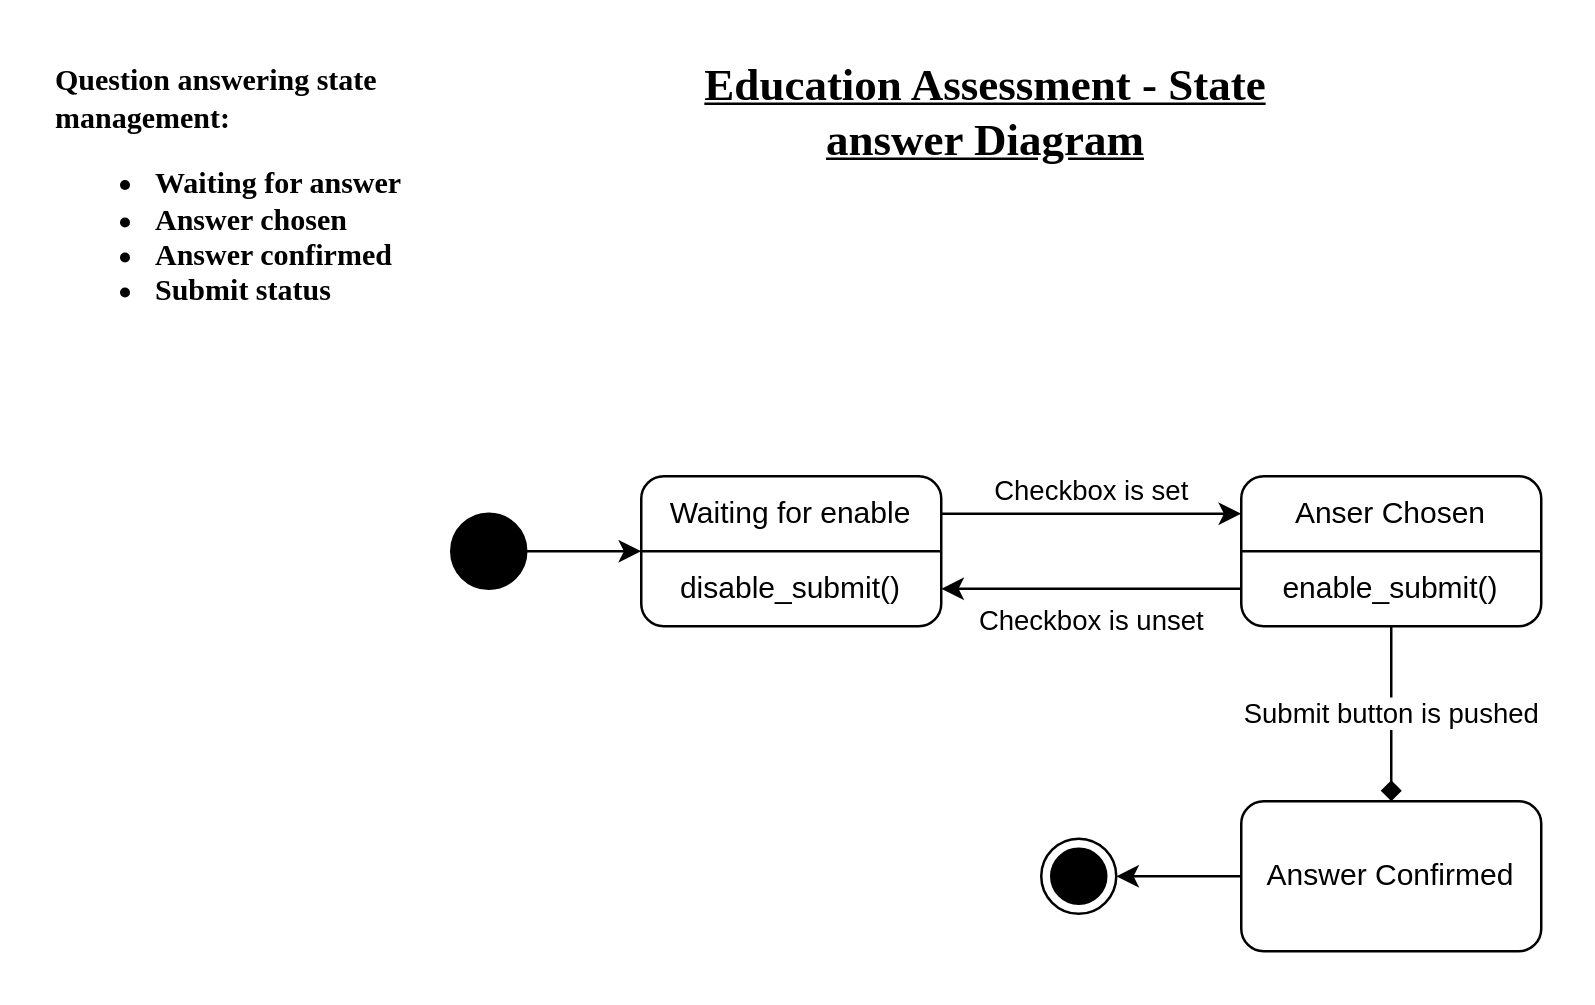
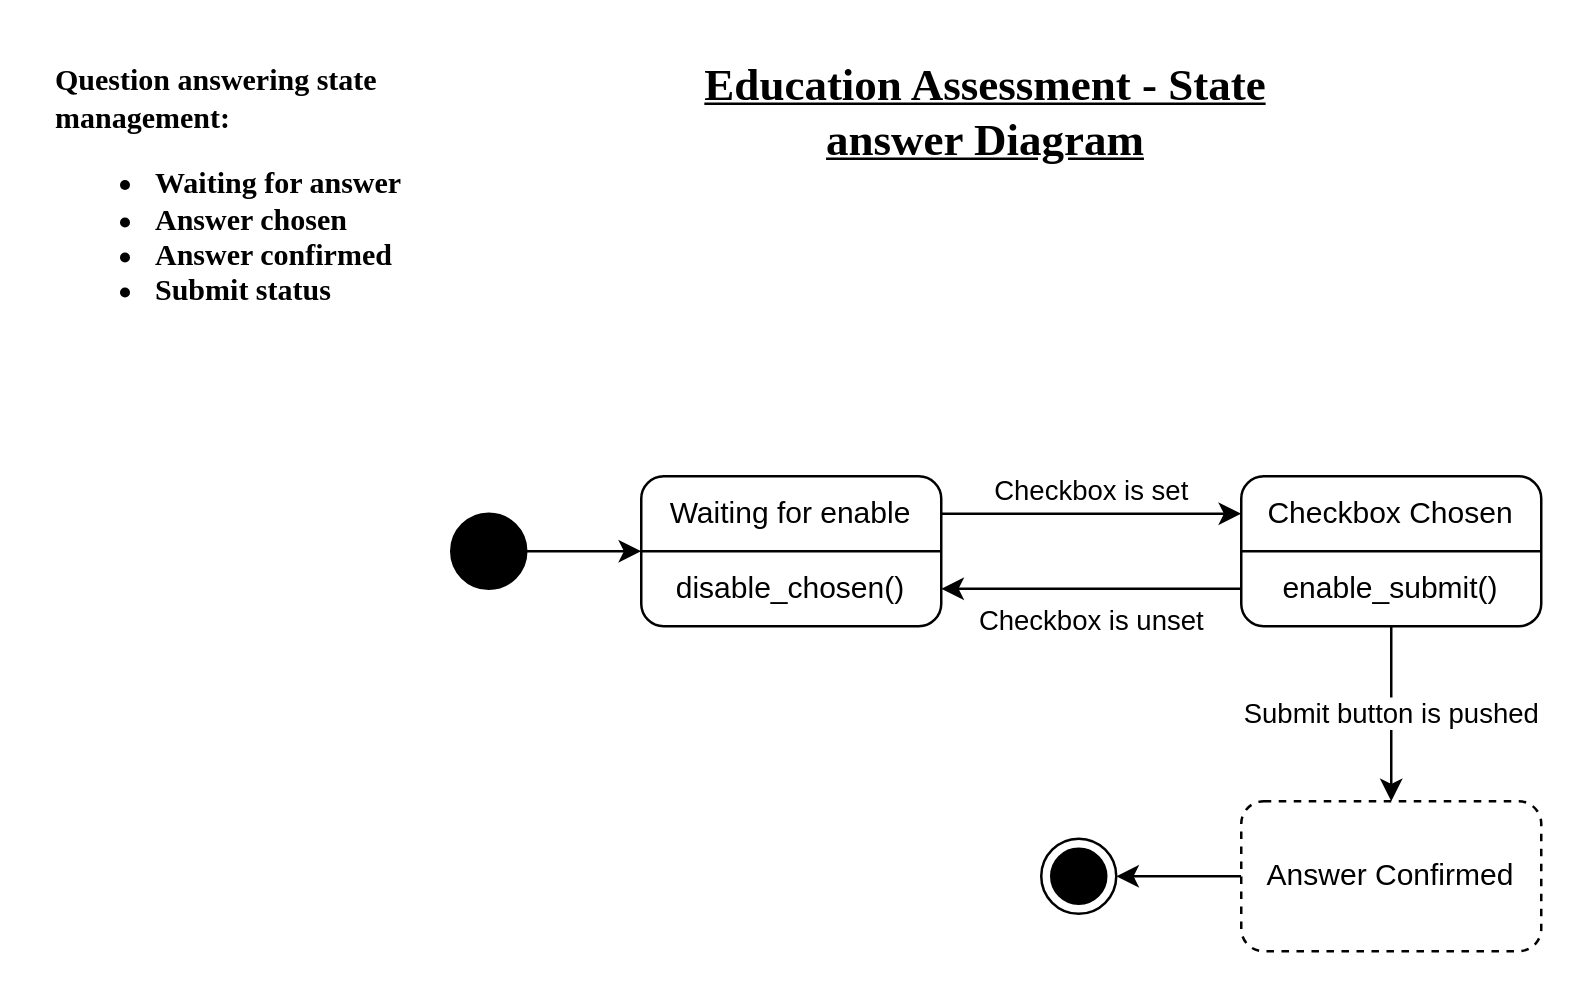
  <mxCell id="0" />
  <mxCell id="1" parent="0" />
  <mxCell id="2" value="&lt;div&gt;Question answering state management:&lt;/div&gt;&lt;ul&gt;&lt;li&gt;Waiting for answer&lt;/li&gt;&lt;li&gt;Answer chosen&lt;/li&gt;&lt;li&gt;Answer confirmed&lt;/li&gt;&lt;li&gt;Submit status&lt;/li&gt;&lt;/ul&gt;" style="text;html=1;strokeColor=none;fillColor=none;align=left;verticalAlign=middle;whiteSpace=wrap;rounded=0;fontFamily=Coming Soon;fontSource=https%3A%2F%2Ffonts.googleapis.com%2Fcss%3Ffamily%3DComing%2BSoon;fontStyle=1" vertex="1" parent="1"><mxGeometry x="20" y="20" width="200" height="120" as="geometry" /></mxCell>
  <mxCell id="3" value="&lt;h2&gt;&lt;font data-font-src=&quot;https://fonts.googleapis.com/css?family=Coming+Soon&quot; face=&quot;Coming Soon&quot;&gt;&lt;u&gt;Education Assessment - State answer Diagram&lt;/u&gt;&lt;/font&gt;&lt;/h2&gt;" style="text;html=1;strokeColor=none;fillColor=none;align=center;verticalAlign=middle;whiteSpace=wrap;rounded=0;" vertex="1" parent="1"><mxGeometry x="254" y="30" width="280" height="30" as="geometry" /></mxCell>
  <mxCell id="4" value="" style="edgeStyle=orthogonalEdgeStyle;rounded=0;orthogonalLoop=1;jettySize=auto;html=1;" edge="1" parent="1" source="5"><mxGeometry relative="1" as="geometry"><mxPoint x="256" y="220" as="targetPoint" /></mxGeometry></mxCell>
  <mxCell id="5" value="" style="ellipse;fillColor=strokeColor;html=1;" vertex="1" parent="1"><mxGeometry x="180" y="205" width="30" height="30" as="geometry" /></mxCell>
  <mxCell id="6" value="" style="rounded=1;whiteSpace=wrap;html=1;" vertex="1" parent="1"><mxGeometry x="256" y="190" width="120" height="60" as="geometry" /></mxCell>
  <mxCell id="7" value="Waiting for enable" style="text;html=1;strokeColor=none;fillColor=none;align=center;verticalAlign=middle;whiteSpace=wrap;rounded=0;" vertex="1" parent="1"><mxGeometry x="256" y="190" width="120" height="30" as="geometry" /></mxCell>
- <mxCell id="8" value="disable_submit()" style="text;html=1;strokeColor=none;fillColor=none;align=center;verticalAlign=middle;whiteSpace=wrap;rounded=0;" vertex="1" parent="1"><mxGeometry x="256" y="220" width="120" height="30" as="geometry" /></mxCell>
+ <mxCell id="8" value="disable_chosen()" style="text;html=1;strokeColor=none;fillColor=none;align=center;verticalAlign=middle;whiteSpace=wrap;rounded=0;" vertex="1" parent="1"><mxGeometry x="256" y="220" width="120" height="30" as="geometry" /></mxCell>
  <mxCell id="9" value="" style="endArrow=none;html=1;rounded=0;exitX=0;exitY=0;exitDx=0;exitDy=0;entryX=1;entryY=0;entryDx=0;entryDy=0;" edge="1" parent="1" source="8" target="8"><mxGeometry width="50" height="50" relative="1" as="geometry"><mxPoint x="326" y="400" as="sourcePoint" /><mxPoint x="376" y="350" as="targetPoint" /></mxGeometry></mxCell>
  <mxCell id="10" value="Checkbox is set" style="endArrow=classic;html=1;rounded=0;exitX=1;exitY=0.5;exitDx=0;exitDy=0;entryX=0;entryY=0.5;entryDx=0;entryDy=0;labelPosition=center;verticalLabelPosition=top;align=center;verticalAlign=bottom;labelBackgroundColor=none;" edge="1" parent="1" source="7" target="12"><mxGeometry width="50" height="50" relative="1" as="geometry"><mxPoint x="326" y="400" as="sourcePoint" /><mxPoint x="376" y="350" as="targetPoint" /></mxGeometry></mxCell>
  <mxCell id="11" value="" style="rounded=1;whiteSpace=wrap;html=1;" vertex="1" parent="1"><mxGeometry x="496" y="190" width="120" height="60" as="geometry" /></mxCell>
- <mxCell id="12" value="Anser Chosen" style="text;html=1;strokeColor=none;fillColor=none;align=center;verticalAlign=middle;whiteSpace=wrap;rounded=0;" vertex="1" parent="1"><mxGeometry x="496" y="190" width="120" height="30" as="geometry" /></mxCell>
+ <mxCell id="12" value="Checkbox Chosen" style="text;html=1;strokeColor=none;fillColor=none;align=center;verticalAlign=middle;whiteSpace=wrap;rounded=0;" vertex="1" parent="1"><mxGeometry x="496" y="190" width="120" height="30" as="geometry" /></mxCell>
  <mxCell id="13" value="Checkbox is unset" style="edgeStyle=orthogonalEdgeStyle;rounded=0;orthogonalLoop=1;jettySize=auto;html=1;exitX=0;exitY=0.5;exitDx=0;exitDy=0;entryX=1;entryY=0.5;entryDx=0;entryDy=0;labelPosition=center;verticalLabelPosition=bottom;align=center;verticalAlign=top;labelBackgroundColor=none;" edge="1" parent="1" source="15" target="8"><mxGeometry relative="1" as="geometry" /></mxCell>
- <mxCell id="14" value="Submit button is pushed" style="edgeStyle=orthogonalEdgeStyle;rounded=0;orthogonalLoop=1;jettySize=auto;html=1;endArrow=diamond;" edge="1" parent="1" source="15" target="18"><mxGeometry relative="1" as="geometry" /></mxCell>
+ <mxCell id="14" value="Submit button is pushed" style="edgeStyle=orthogonalEdgeStyle;rounded=0;orthogonalLoop=1;jettySize=auto;html=1;" edge="1" parent="1" source="15" target="18"><mxGeometry relative="1" as="geometry" /></mxCell>
  <mxCell id="15" value="enable_submit()" style="text;html=1;strokeColor=none;fillColor=none;align=center;verticalAlign=middle;whiteSpace=wrap;rounded=0;" vertex="1" parent="1"><mxGeometry x="496" y="220" width="120" height="30" as="geometry" /></mxCell>
  <mxCell id="16" value="" style="endArrow=none;html=1;rounded=0;exitX=0;exitY=0;exitDx=0;exitDy=0;entryX=1;entryY=0;entryDx=0;entryDy=0;" edge="1" parent="1" source="15" target="15"><mxGeometry width="50" height="50" relative="1" as="geometry"><mxPoint x="566" y="400" as="sourcePoint" /><mxPoint x="616" y="350" as="targetPoint" /></mxGeometry></mxCell>
  <mxCell id="17" value="" style="edgeStyle=orthogonalEdgeStyle;rounded=0;orthogonalLoop=1;jettySize=auto;html=1;" edge="1" parent="1" source="18" target="19"><mxGeometry relative="1" as="geometry" /></mxCell>
- <mxCell id="18" value="Answer Confirmed" style="rounded=1;whiteSpace=wrap;html=1;" vertex="1" parent="1"><mxGeometry x="496" y="320" width="120" height="60" as="geometry" /></mxCell>
+ <mxCell id="18" value="Answer Confirmed" style="rounded=1;whiteSpace=wrap;html=1;dashed=1;" vertex="1" parent="1"><mxGeometry x="496" y="320" width="120" height="60" as="geometry" /></mxCell>
  <mxCell id="19" value="" style="ellipse;html=1;shape=endState;fillColor=strokeColor;" vertex="1" parent="1"><mxGeometry x="416" y="335" width="30" height="30" as="geometry" /></mxCell>
